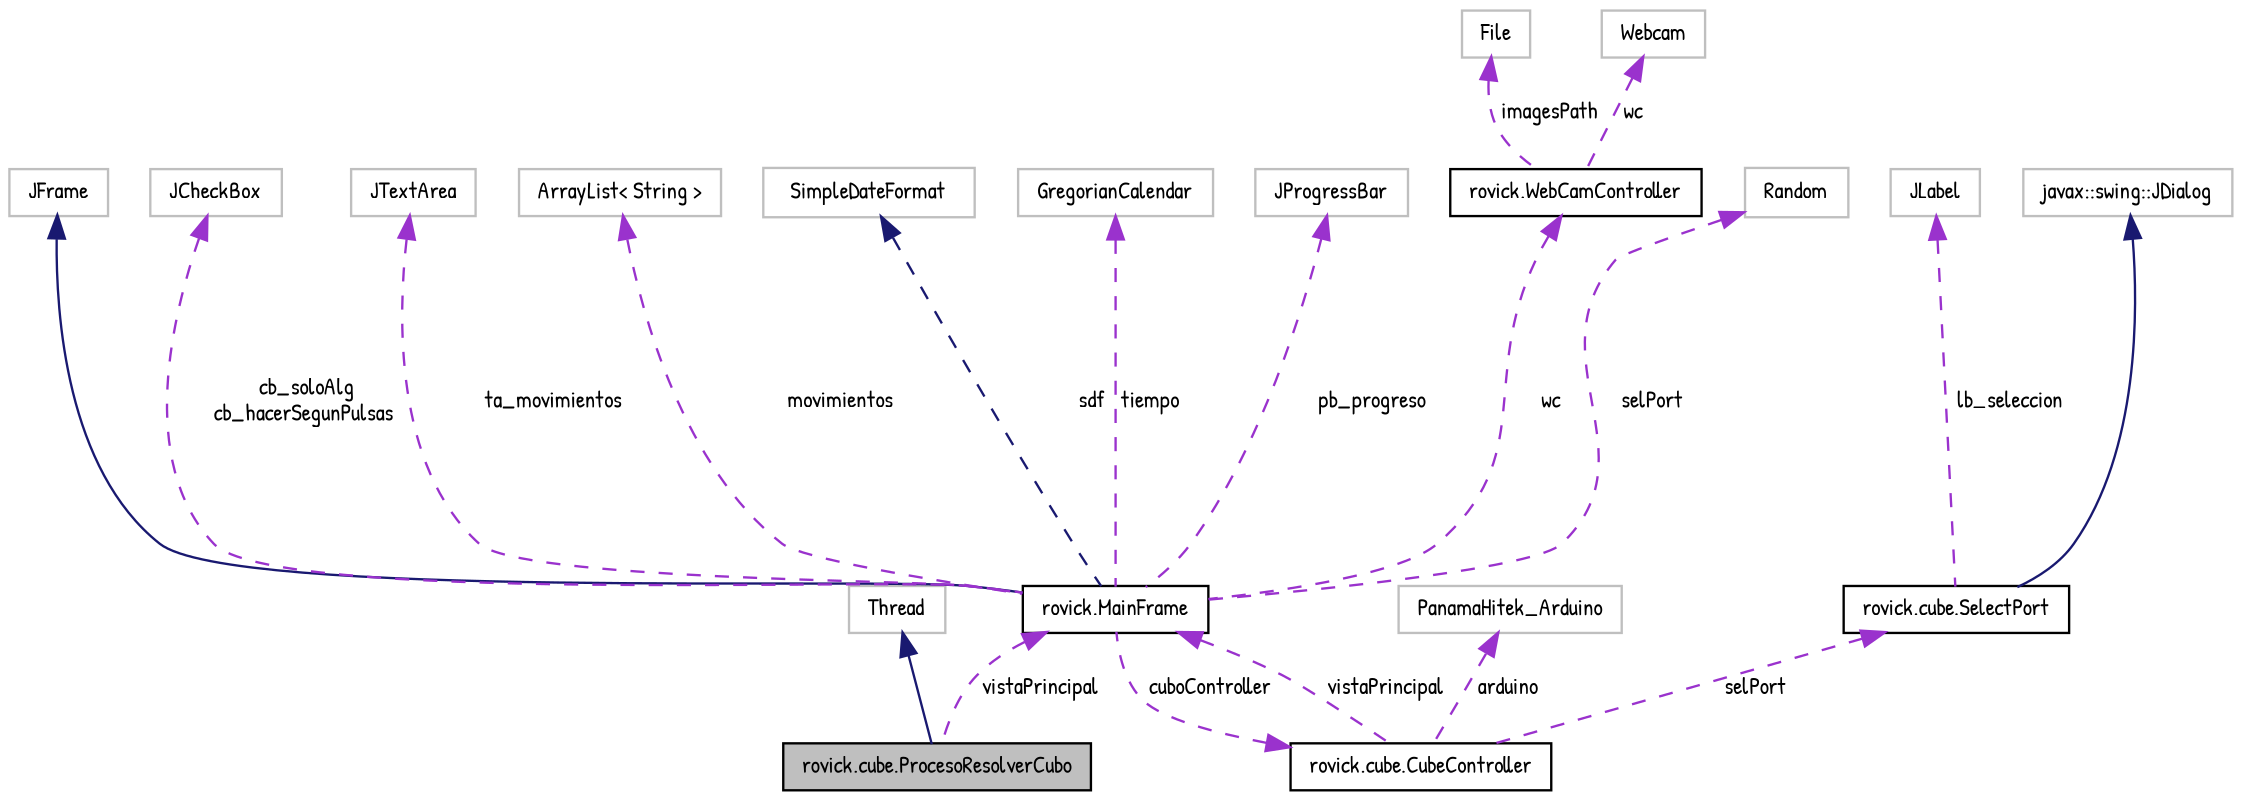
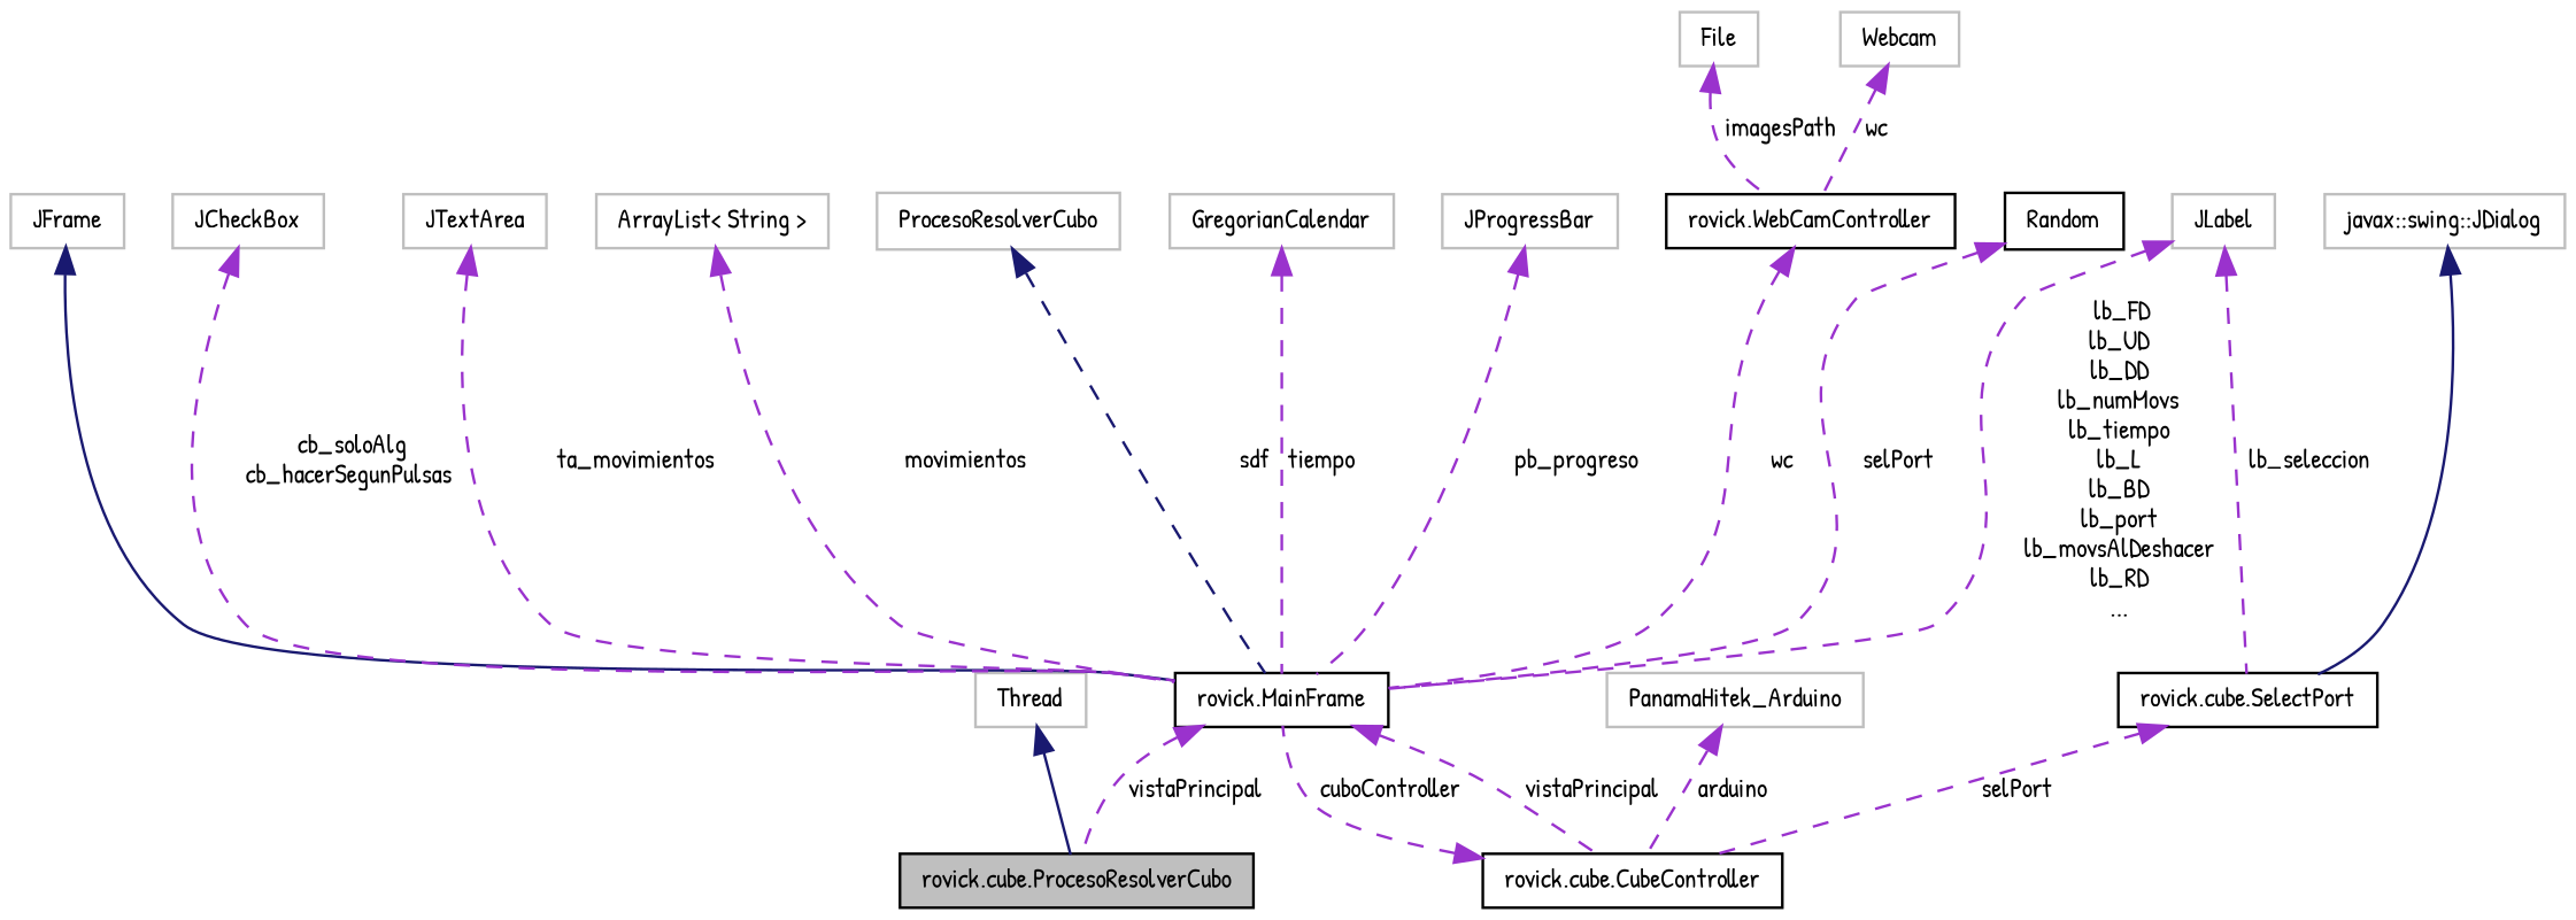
  digraph {
    fontname="Patrick Hand"
    rankdir=TB
    node [color=grey75 fillcolor=white fontname="Patrick Hand" fontsize=10 shape=record style=filled]
    edge [color=darkorchid3 dir=back fontname="Patrick Hand" fontsize=10 labelfontname=Helvetica labelfontsize=10 style=dashed]
    n1 [color=black fillcolor=grey75 fontcolor=black height=0.2 label="rovick.cube.ProcesoResolverCubo" width=0.4]
    n2 [height=0.2 label=Thread width=0.4]
    n3 [color=black height=0.2 label="rovick.MainFrame" width=0.4]
    n4 [color=black height=0.2 label="rovick.cube.CubeController" width=0.4]
    n5 [height=0.2 label=JFrame width=0.4]
    n6 [height=0.2 label=JCheckBox width=0.4]
    n7 [height=0.2 label=JTextArea width=0.4]
    n8 [color=black height=0.2 label="rovick.cube.SelectPort" width=0.4]
    n9 [height=0.2 label="javax::swing::JDialog" width=0.4]
    n10 [height=0.2 label=JLabel width=0.4]
    n11 [height=0.2 label=PanamaHitek_Arduino width=0.4]
    n12 [height=0.2 label="ArrayList\< String \>" width=0.4]
-   n13 [height=0.2 label=SimpleDateFormat width=0.4]
+   n13 [height=0.2 label=ProcesoResolverCubo width=0.4]
    n14 [height=0.2 label=GregorianCalendar width=0.4]
    n15 [height=0.2 label=JProgressBar width=0.4]
    n16 [color=black height=0.2 label="rovick.WebCamController" width=0.4]
    n17 [height=0.2 label=File width=0.4]
    n18 [height=0.2 label=Webcam width=0.4]
-   n19 [height=0.2 label=Random width=0.4]
+   n19 [color=black height=0.2 label=Random width=0.4]
    n2 -> n1 [color=midnightblue style=solid]
    n3 -> n1 [label=" vistaPrincipal"]
    n3 -> n4 [label=" vistaPrincipal"]
    n4 -> n3 [label=" cuboController"]
    n5 -> n3 [color=midnightblue style=solid]
    n6 -> n3 [label=" cb_soloAlg\ncb_hacerSegunPulsas"]
    n7 -> n3 [label=" ta_movimientos"]
    n8 -> n4 [label=" selPort"]
    n9 -> n8 [color=midnightblue style=solid]
+   n10 -> n3 [label=" lb_FD\nlb_UD\nlb_DD\nlb_numMovs\nlb_tiempo\nlb_L\nlb_BD\nlb_port\nlb_movsAlDeshacer\nlb_RD\n..."]
    n10 -> n8 [label=" lb_seleccion"]
    n11 -> n4 [label=" arduino"]
    n12 -> n3 [label=" movimientos"]
    n13 -> n3 [color=midnightblue label=" sdf"]
    n14 -> n3 [label=" tiempo"]
    n15 -> n3 [label=" pb_progreso"]
    n16 -> n3 [label=" wc"]
    n17 -> n16 [label=" imagesPath"]
    n18 -> n16 [label=" wc"]
    n19 -> n3 [label=" selPort"]
  }
